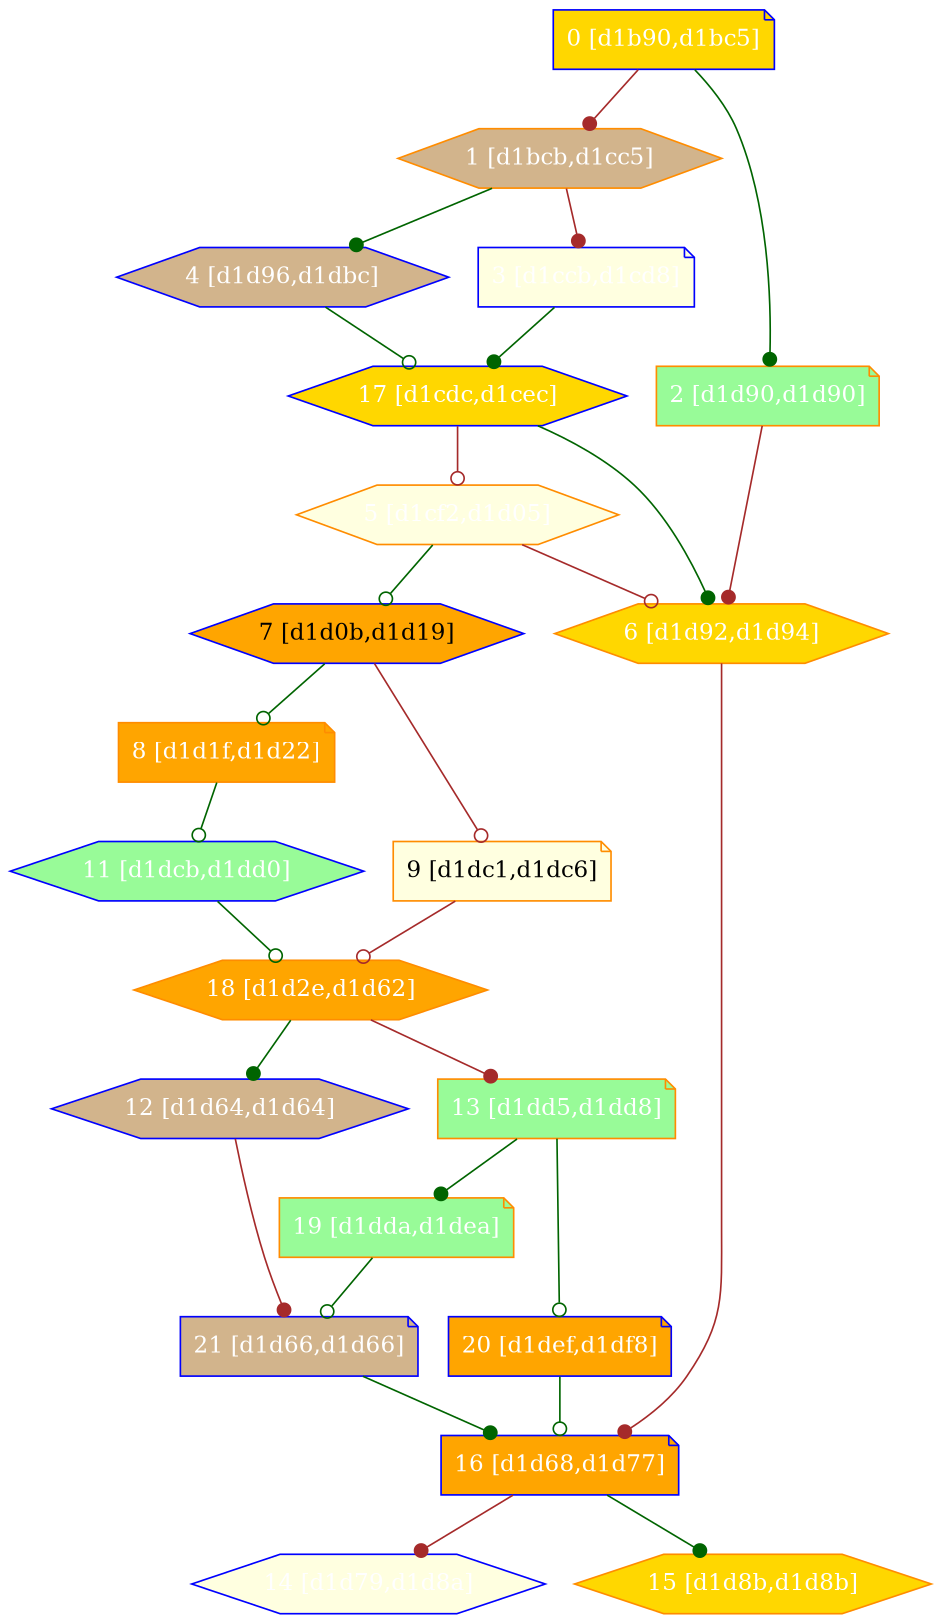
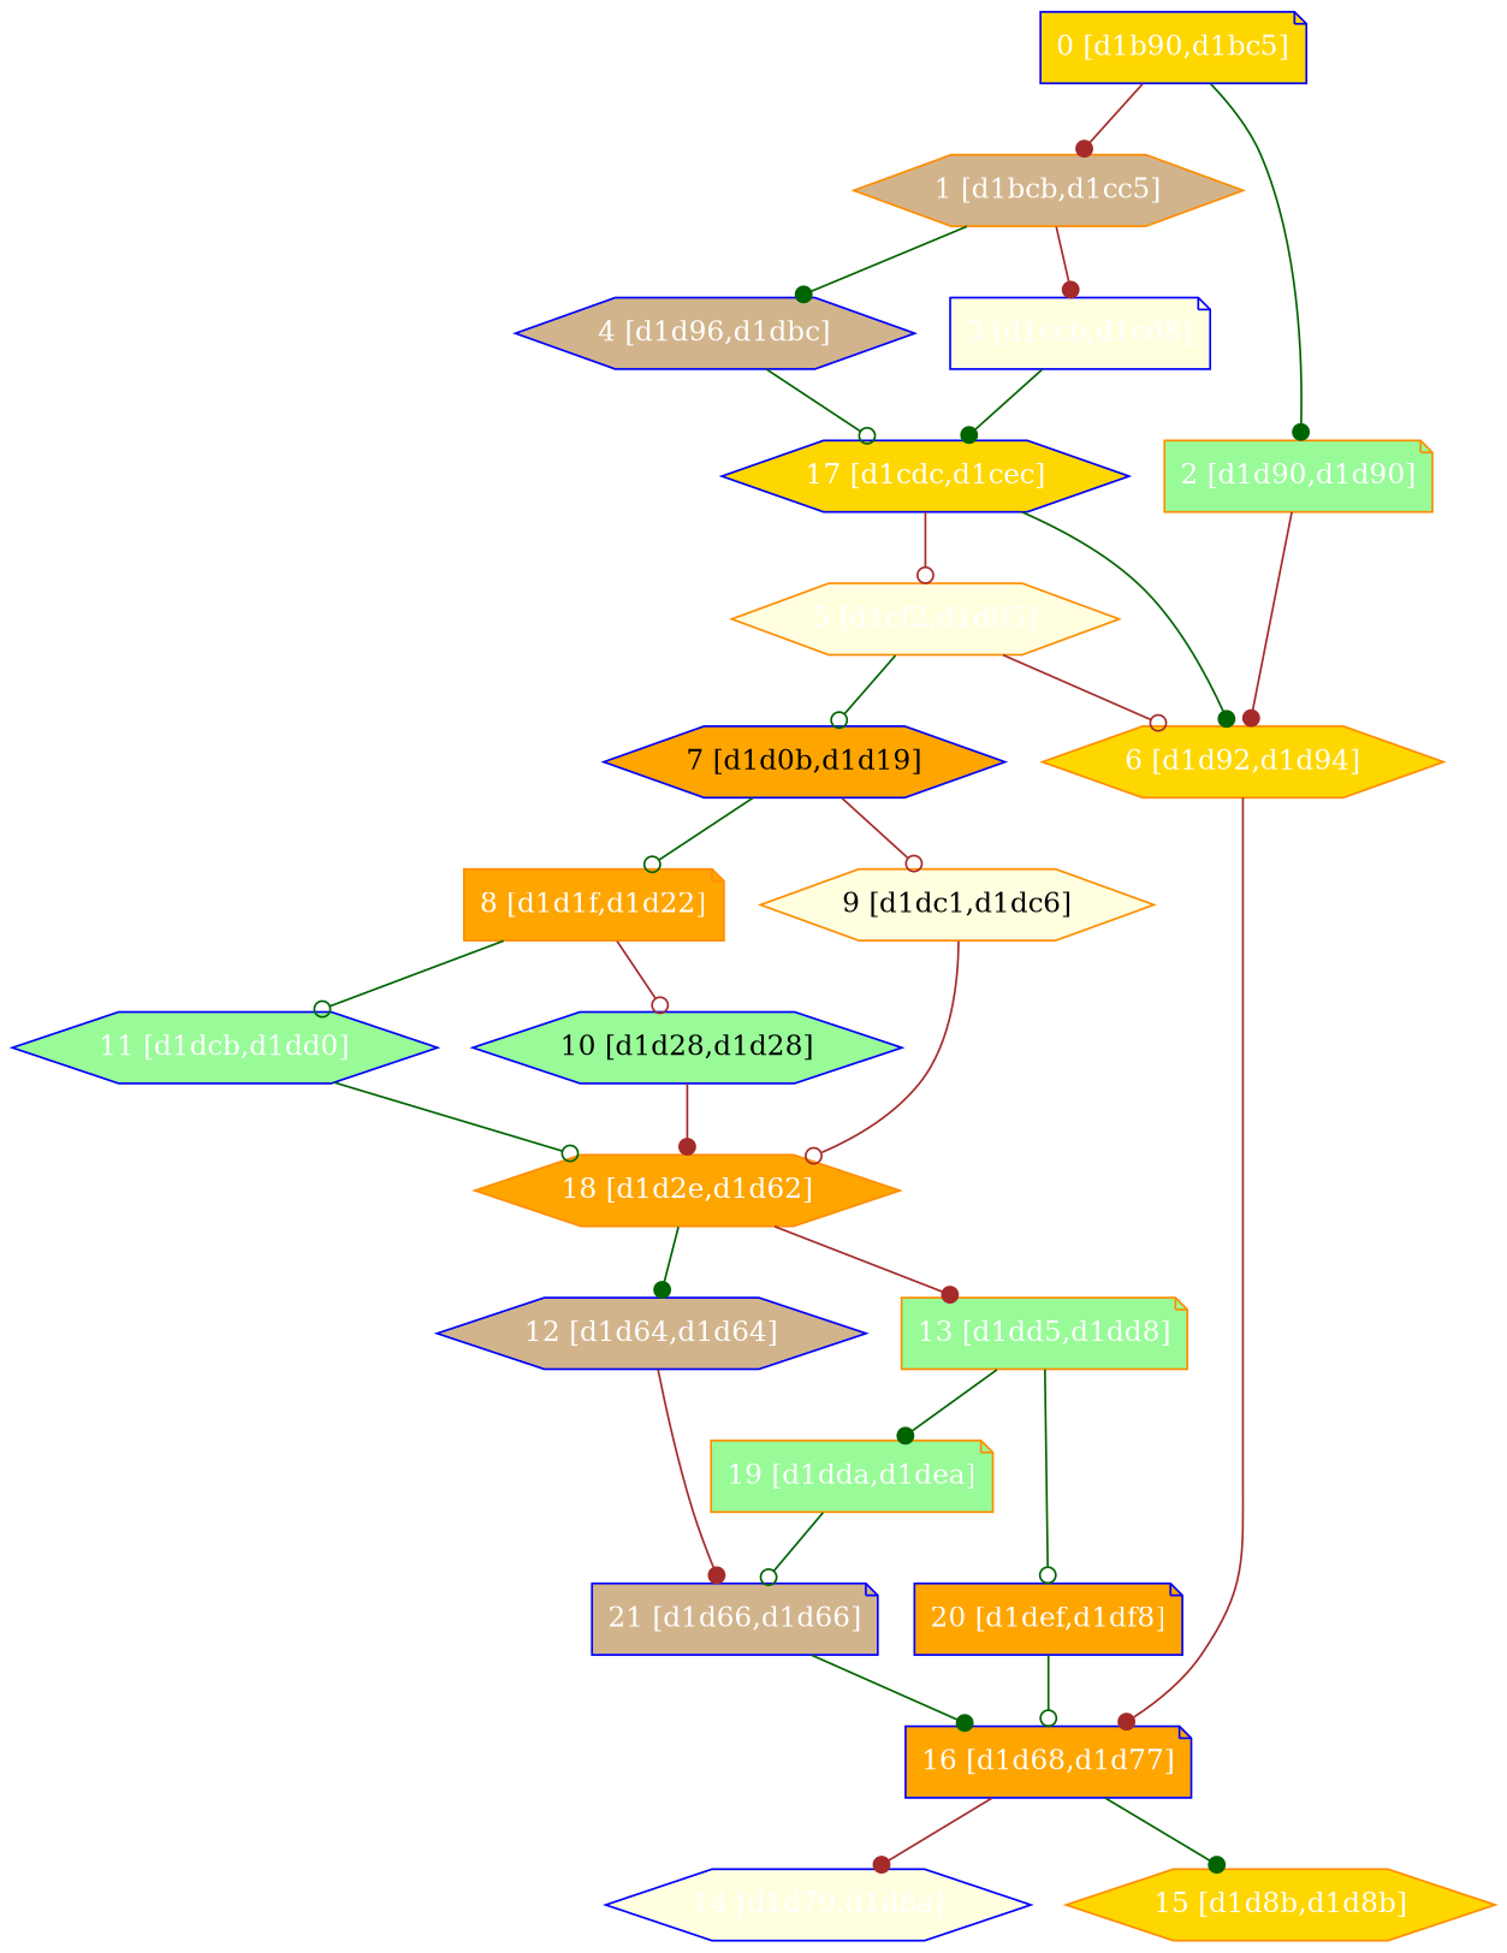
  digraph {
    node [color=blue fillcolor=palegreen fontcolor="#ffffff" shape=hexagon style=filled]
    edge [arrowhead=dot color=darkgreen]
    n1 [fillcolor=gold label="0 [d1b90,d1bc5]" shape=note]
    n2 [color=darkorange fillcolor=tan label="1 [d1bcb,d1cc5]"]
    n3 [color=darkorange label="2 [d1d90,d1d90]" shape=note]
    n4 [fillcolor=lightyellow label="3 [d1ccb,d1cd8]" shape=note]
    n5 [fillcolor=tan label="4 [d1d96,d1dbc]"]
    n6 [color=darkorange fillcolor=gold label="6 [d1d92,d1d94]"]
    n7 [fillcolor=gold label="17 [d1cdc,d1cec]"]
    n8 [fillcolor=orange label="16 [d1d68,d1d77]" shape=note]
    n9 [color=darkorange fillcolor=lightyellow label="5 [d1cf2,d1d05]"]
    n10 [fillcolor=orange fontcolor="#000000" label="7 [d1d0b,d1d19]"]
    n11 [color=darkorange fillcolor=orange label="8 [d1d1f,d1d22]" shape=note]
-   n12 [color=darkorange fillcolor=lightyellow fontcolor="#000000" label="9 [d1dc1,d1dc6]" shape=note]
+   n12 [color=darkorange fillcolor=lightyellow fontcolor="#000000" label="9 [d1dc1,d1dc6]"]
    n13 [fillcolor=lightyellow label="14 [d1d79,d1d8a]"]
    n14 [color=darkorange fillcolor=gold label="15 [d1d8b,d1d8b]"]
+   n15 [fontcolor="#000000" label="10 [d1d28,d1d28]"]
    n16 [label="11 [d1dcb,d1dd0]"]
    n17 [color=darkorange fillcolor=orange label="18 [d1d2e,d1d62]"]
    n18 [fillcolor=tan label="12 [d1d64,d1d64]"]
    n19 [color=darkorange label="13 [d1dd5,d1dd8]" shape=note]
    n20 [fillcolor=tan label="21 [d1d66,d1d66]" shape=note]
    n21 [color=darkorange label="19 [d1dda,d1dea]" shape=note]
    n22 [fillcolor=orange label="20 [d1def,d1df8]" shape=note]
    n1 -> n2 [color=brown]
    n1 -> n3
    n2 -> n4 [color=brown]
    n2 -> n5
    n3 -> n6 [color=brown]
    n4 -> n7
    n5 -> n7 [arrowhead=odot]
    n6 -> n8 [color=brown]
    n7 -> n6
    n7 -> n9 [arrowhead=odot color=brown]
    n8 -> n13 [color=brown]
    n8 -> n14
    n9 -> n6 [arrowhead=odot color=brown]
    n9 -> n10 [arrowhead=odot]
    n10 -> n11 [arrowhead=odot]
    n10 -> n12 [arrowhead=odot color=brown]
+   n11 -> n15 [arrowhead=odot color=brown]
    n11 -> n16 [arrowhead=odot]
    n12 -> n17 [arrowhead=odot color=brown]
+   n15 -> n17 [color=brown]
    n16 -> n17 [arrowhead=odot]
    n17 -> n18
    n17 -> n19 [color=brown]
    n18 -> n20 [color=brown]
    n19 -> n21
    n19 -> n22 [arrowhead=odot]
    n20 -> n8
    n21 -> n20 [arrowhead=odot]
    n22 -> n8 [arrowhead=odot]
  }
